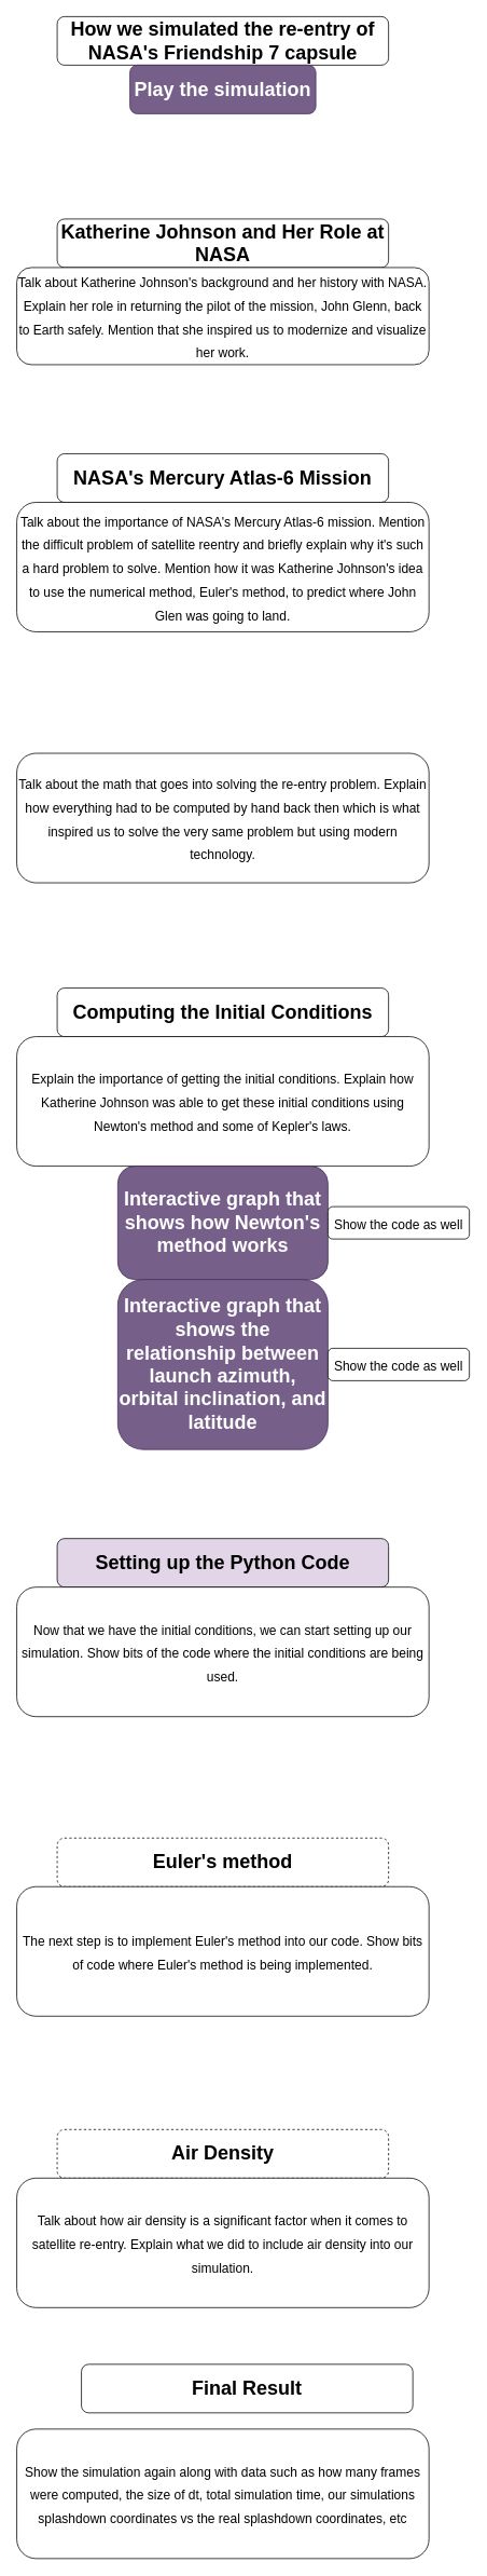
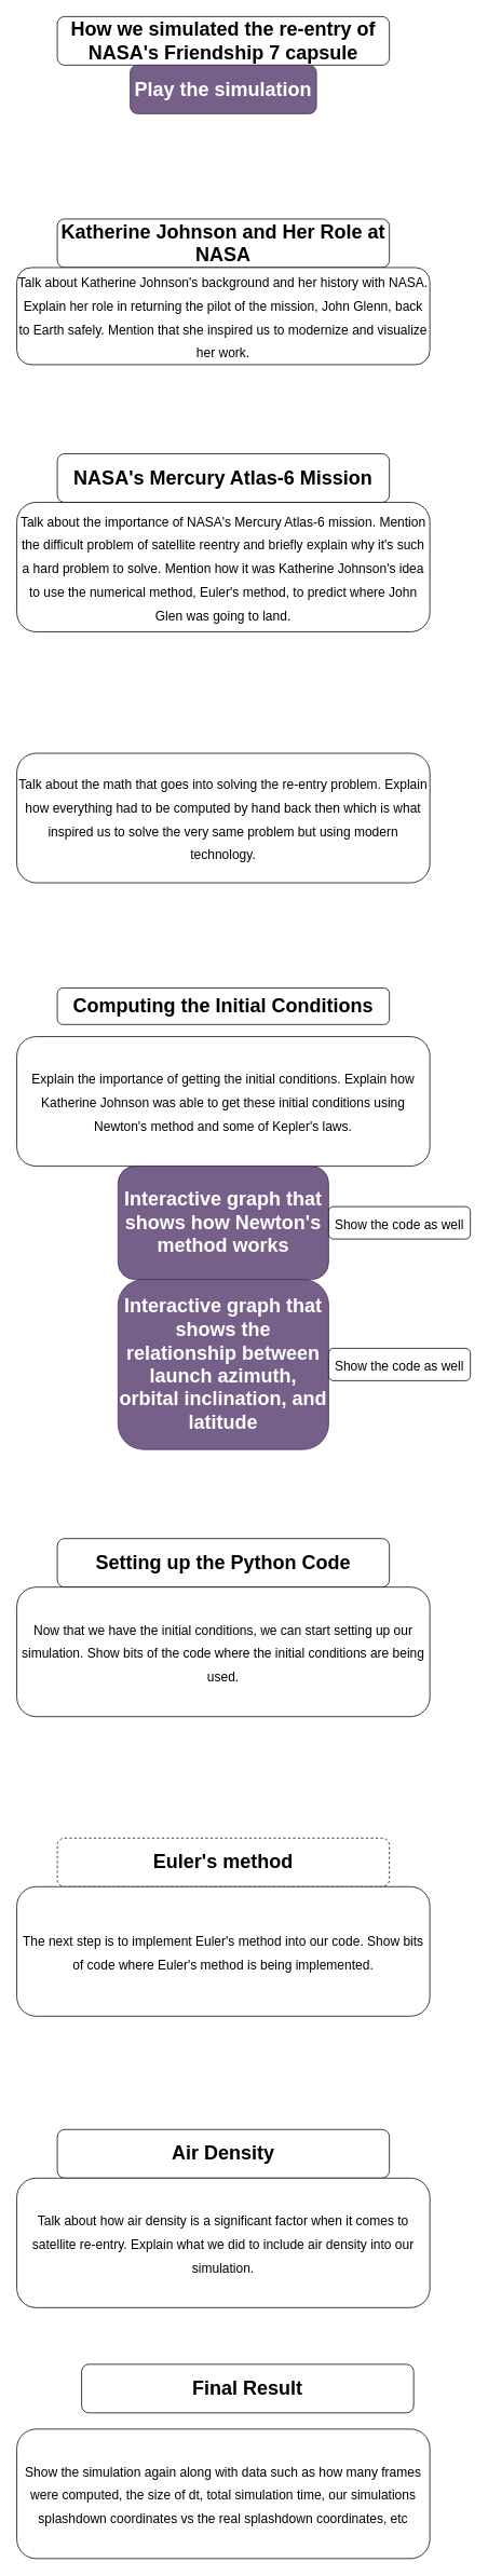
  <mxCell id="0" />
  <mxCell id="1" parent="0" />
  <mxCell id="2" value="&lt;h1&gt;&lt;b&gt;How we simulated the re-entry of NASA's Friendship 7 capsule&lt;/b&gt;&lt;/h1&gt;" style="rounded=1;whiteSpace=wrap;html=1;" vertex="1" parent="1"><mxGeometry x="70" y="20" width="410" height="60" as="geometry" /></mxCell>
  <mxCell id="3" value="&lt;h1&gt;&lt;b&gt;Play the simulation&lt;/b&gt;&lt;/h1&gt;" style="rounded=1;whiteSpace=wrap;html=1;fillColor=#76608a;fontColor=#ffffff;strokeColor=#432D57;" vertex="1" parent="1"><mxGeometry x="160" y="80" width="230" height="60" as="geometry" /></mxCell>
  <mxCell id="4" value="&lt;h1&gt;&lt;b&gt;Katherine Johnson and Her Role at NASA&lt;/b&gt;&lt;/h1&gt;" style="rounded=1;whiteSpace=wrap;html=1;" vertex="1" parent="1"><mxGeometry x="70" y="270" width="410" height="60" as="geometry" /></mxCell>
  <mxCell id="5" value="&lt;h1&gt;&lt;span style=&quot;font-weight: normal;&quot;&gt;&lt;font style=&quot;font-size: 16px;&quot;&gt;Talk about Katherine Johnson's background and her history with NASA. Explain her role in returning the pilot of the mission, John Glenn, back to Earth safely. Mention that she inspired us to modernize and visualize her work.&lt;/font&gt;&lt;/span&gt;&lt;/h1&gt;" style="rounded=1;whiteSpace=wrap;html=1;align=center;" vertex="1" parent="1"><mxGeometry x="20" y="330" width="510" height="120" as="geometry" /></mxCell>
  <mxCell id="6" value="&lt;h1&gt;&lt;b&gt;NASA's Mercury Atlas-6 Mission&lt;/b&gt;&lt;/h1&gt;" style="rounded=1;whiteSpace=wrap;html=1;" vertex="1" parent="1"><mxGeometry x="70" y="560" width="410" height="60" as="geometry" /></mxCell>
  <mxCell id="7" value="&lt;h1&gt;&lt;span style=&quot;font-weight: normal;&quot;&gt;&lt;font style=&quot;font-size: 16px;&quot;&gt;Talk about the importance of NASA's Mercury Atlas-6 mission. Mention the difficult problem of satellite reentry and briefly explain why it's such a hard problem to solve. Mention how it was Katherine Johnson's idea to use the numerical method, Euler's method, to predict where John Glen was going to land.&lt;/font&gt;&lt;/span&gt;&lt;/h1&gt;" style="rounded=1;whiteSpace=wrap;html=1;align=center;" vertex="1" parent="1"><mxGeometry x="20" y="620" width="510" height="160" as="geometry" /></mxCell>
  <mxCell id="8" value="&lt;h1&gt;&lt;span style=&quot;font-weight: normal;&quot;&gt;&lt;font style=&quot;font-size: 16px;&quot;&gt;Talk about the math that goes into solving the re-entry problem. Explain how everything had to be computed by hand back then which is what inspired us to solve the very same problem but using modern technology.&lt;/font&gt;&lt;/span&gt;&lt;/h1&gt;" style="rounded=1;whiteSpace=wrap;html=1;align=center;" vertex="1" parent="1"><mxGeometry x="20" y="930" width="510" height="160" as="geometry" /></mxCell>
- <mxCell id="9" value="&lt;h1&gt;&lt;b&gt;Computing the Initial Conditions&lt;/b&gt;&lt;/h1&gt;" style="rounded=1;whiteSpace=wrap;html=1;" vertex="1" parent="1"><mxGeometry x="70" y="1220" width="410" height="60" as="geometry" /></mxCell>
+ <mxCell id="9" value="&lt;h1&gt;&lt;b&gt;Computing the Initial Conditions&lt;/b&gt;&lt;/h1&gt;" style="rounded=1;whiteSpace=wrap;html=1;" vertex="1" parent="1"><mxGeometry x="70" y="1220" width="410" height="45" as="geometry" /></mxCell>
  <mxCell id="10" value="&lt;h1&gt;&lt;span style=&quot;font-weight: normal;&quot;&gt;&lt;font style=&quot;font-size: 16px;&quot;&gt;Explain the importance of getting the initial conditions. Explain how Katherine Johnson was able to get these initial conditions using Newton's method and some of Kepler's laws.&lt;/font&gt;&lt;/span&gt;&lt;/h1&gt;" style="rounded=1;whiteSpace=wrap;html=1;align=center;" vertex="1" parent="1"><mxGeometry x="20" y="1280" width="510" height="160" as="geometry" /></mxCell>
  <mxCell id="11" value="&lt;h1&gt;&lt;b&gt;Interactive graph that shows how Newton's method works&lt;/b&gt;&lt;/h1&gt;" style="rounded=1;whiteSpace=wrap;html=1;fillColor=#76608a;fontColor=#ffffff;strokeColor=#432D57;" vertex="1" parent="1"><mxGeometry x="145" y="1440" width="260" height="140" as="geometry" /></mxCell>
  <mxCell id="12" value="&lt;h1&gt;&lt;b&gt;Interactive graph that shows the relationship between launch azimuth, orbital inclination, and latitude&lt;/b&gt;&lt;/h1&gt;" style="rounded=1;whiteSpace=wrap;html=1;fillColor=#76608a;fontColor=#ffffff;strokeColor=#432D57;" vertex="1" parent="1"><mxGeometry x="145" y="1580" width="260" height="210" as="geometry" /></mxCell>
  <mxCell id="13" value="&lt;h1&gt;&lt;b&gt;Euler's method&lt;/b&gt;&lt;/h1&gt;" style="rounded=1;whiteSpace=wrap;html=1;dashed=1;" vertex="1" parent="1"><mxGeometry x="70" y="2270" width="410" height="60" as="geometry" /></mxCell>
  <mxCell id="14" value="&lt;h1&gt;&lt;span style=&quot;font-weight: normal;&quot;&gt;&lt;font style=&quot;font-size: 16px;&quot;&gt;The next step is to implement Euler's method into our code. Show bits of code where Euler's method is being implemented.&lt;/font&gt;&lt;/span&gt;&lt;/h1&gt;" style="rounded=1;whiteSpace=wrap;html=1;align=center;" vertex="1" parent="1"><mxGeometry x="20" y="2330" width="510" height="160" as="geometry" /></mxCell>
  <mxCell id="15" value="&lt;h1&gt;&lt;span style=&quot;font-weight: normal;&quot;&gt;&lt;font style=&quot;font-size: 16px;&quot;&gt;Show the code as well&lt;/font&gt;&lt;/span&gt;&lt;/h1&gt;" style="rounded=1;whiteSpace=wrap;html=1;align=center;" vertex="1" parent="1"><mxGeometry x="405" y="1490" width="175" height="40" as="geometry" /></mxCell>
  <mxCell id="16" value="&lt;h1&gt;&lt;span style=&quot;font-weight: normal;&quot;&gt;&lt;font style=&quot;font-size: 16px;&quot;&gt;Show the code as well&lt;/font&gt;&lt;/span&gt;&lt;/h1&gt;" style="rounded=1;whiteSpace=wrap;html=1;align=center;" vertex="1" parent="1"><mxGeometry x="405" y="1665" width="175" height="40" as="geometry" /></mxCell>
- <mxCell id="17" value="&lt;h1&gt;&lt;b&gt;Setting up the Python Code&lt;/b&gt;&lt;/h1&gt;" style="rounded=1;whiteSpace=wrap;html=1;fillColor=#e1d5e7;" vertex="1" parent="1"><mxGeometry x="70" y="1900" width="410" height="60" as="geometry" /></mxCell>
+ <mxCell id="17" value="&lt;h1&gt;&lt;b&gt;Setting up the Python Code&lt;/b&gt;&lt;/h1&gt;" style="rounded=1;whiteSpace=wrap;html=1;" vertex="1" parent="1"><mxGeometry x="70" y="1900" width="410" height="60" as="geometry" /></mxCell>
  <mxCell id="18" value="&lt;h1&gt;&lt;span style=&quot;font-weight: normal;&quot;&gt;&lt;font style=&quot;font-size: 16px;&quot;&gt;Now that we have the initial conditions, we can start setting up our simulation. Show bits of the code where the initial conditions are being used.&lt;/font&gt;&lt;/span&gt;&lt;/h1&gt;" style="rounded=1;whiteSpace=wrap;html=1;align=center;" vertex="1" parent="1"><mxGeometry x="20" y="1960" width="510" height="160" as="geometry" /></mxCell>
- <mxCell id="19" value="&lt;h1&gt;&lt;b&gt;Air Density&lt;/b&gt;&lt;/h1&gt;" style="rounded=1;whiteSpace=wrap;html=1;dashed=1;" vertex="1" parent="1"><mxGeometry x="70" y="2630" width="410" height="60" as="geometry" /></mxCell>
+ <mxCell id="19" value="&lt;h1&gt;&lt;b&gt;Air Density&lt;/b&gt;&lt;/h1&gt;" style="rounded=1;whiteSpace=wrap;html=1;" vertex="1" parent="1"><mxGeometry x="70" y="2630" width="410" height="60" as="geometry" /></mxCell>
  <mxCell id="20" value="&lt;h1&gt;&lt;span style=&quot;font-weight: normal;&quot;&gt;&lt;font style=&quot;font-size: 16px;&quot;&gt;Talk about how air density is a significant factor when it comes to satellite re-entry. Explain what we did to include air density into our simulation.&lt;/font&gt;&lt;/span&gt;&lt;/h1&gt;" style="rounded=1;whiteSpace=wrap;html=1;align=center;" vertex="1" parent="1"><mxGeometry x="20" y="2690" width="510" height="160" as="geometry" /></mxCell>
  <mxCell id="21" value="&lt;h1&gt;Final Result&lt;/h1&gt;" style="rounded=1;whiteSpace=wrap;html=1;" vertex="1" parent="1"><mxGeometry x="100" y="2920" width="410" height="60" as="geometry" /></mxCell>
  <mxCell id="22" value="&lt;h1&gt;&lt;span style=&quot;font-weight: normal;&quot;&gt;&lt;font style=&quot;font-size: 16px;&quot;&gt;Show the simulation again along with data such as how many frames were computed, the size of dt, total simulation time, our simulations splashdown coordinates vs the real splashdown coordinates, etc&lt;/font&gt;&lt;/span&gt;&lt;/h1&gt;" style="rounded=1;whiteSpace=wrap;html=1;align=center;" vertex="1" parent="1"><mxGeometry x="20" y="3000" width="510" height="160" as="geometry" /></mxCell>
